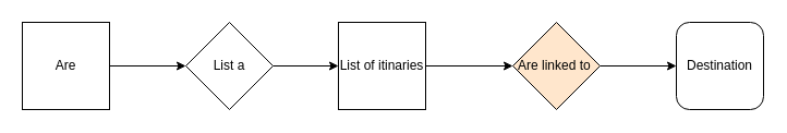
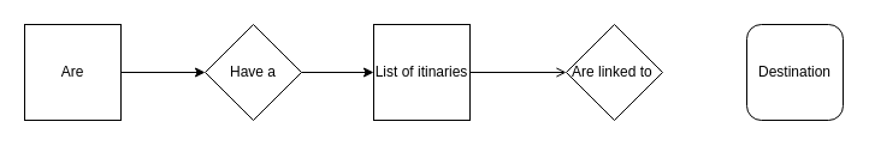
  <mxCell id="0" />
  <mxCell id="1" parent="0" />
  <mxCell id="2" style="edgeStyle=orthogonalEdgeStyle;rounded=0;orthogonalLoop=1;jettySize=auto;html=1;exitX=1;exitY=0.5;exitDx=0;exitDy=0;entryX=0;entryY=0.5;entryDx=0;entryDy=0;" parent="1" source="3" target="7" edge="1"><mxGeometry relative="1" as="geometry" /></mxCell>
- <mxCell id="3" value="List a" style="rhombus;whiteSpace=wrap;html=1;" parent="1" vertex="1"><mxGeometry x="170" y="20" width="80" height="80" as="geometry" /></mxCell>
+ <mxCell id="3" value="Have a" style="rhombus;whiteSpace=wrap;html=1;" parent="1" vertex="1"><mxGeometry x="170" y="20" width="80" height="80" as="geometry" /></mxCell>
  <mxCell id="4" style="edgeStyle=orthogonalEdgeStyle;rounded=0;orthogonalLoop=1;jettySize=auto;html=1;exitX=1;exitY=0.5;exitDx=0;exitDy=0;entryX=0;entryY=0.5;entryDx=0;entryDy=0;" parent="1" source="5" target="3" edge="1"><mxGeometry relative="1" as="geometry" /></mxCell>
  <mxCell id="5" value="Are" style="whiteSpace=wrap;html=1;aspect=fixed;" parent="1" vertex="1"><mxGeometry x="20" y="20" width="80" height="80" as="geometry" /></mxCell>
- <mxCell id="6" style="edgeStyle=orthogonalEdgeStyle;rounded=0;orthogonalLoop=1;jettySize=auto;html=1;exitX=1;exitY=0.5;exitDx=0;exitDy=0;" parent="1" source="7" target="9" edge="1"><mxGeometry relative="1" as="geometry" /></mxCell>
+ <mxCell id="6" style="edgeStyle=orthogonalEdgeStyle;rounded=0;orthogonalLoop=1;jettySize=auto;html=1;exitX=1;exitY=0.5;exitDx=0;exitDy=0;endArrow=open;" parent="1" source="7" target="9" edge="1"><mxGeometry relative="1" as="geometry" /></mxCell>
  <mxCell id="7" value="List of itinaries" style="whiteSpace=wrap;html=1;aspect=fixed;" parent="1" vertex="1"><mxGeometry x="310" y="20" width="80" height="80" as="geometry" /></mxCell>
- <mxCell id="8" style="edgeStyle=orthogonalEdgeStyle;rounded=0;orthogonalLoop=1;jettySize=auto;html=1;exitX=1;exitY=0.5;exitDx=0;exitDy=0;" parent="1" source="9" target="10" edge="1"><mxGeometry relative="1" as="geometry" /></mxCell>
- <mxCell id="9" value="Are linked to&amp;nbsp;" style="rhombus;whiteSpace=wrap;html=1;fillColor=#ffe6cc;" parent="1" vertex="1"><mxGeometry x="470" y="20" width="80" height="80" as="geometry" /></mxCell>
+ <mxCell id="9" value="Are linked to&amp;nbsp;" style="rhombus;whiteSpace=wrap;html=1;" parent="1" vertex="1"><mxGeometry x="470" y="20" width="80" height="80" as="geometry" /></mxCell>
  <mxCell id="10" value="Destination" style="whiteSpace=wrap;html=1;aspect=fixed;rounded=1;" parent="1" vertex="1"><mxGeometry x="620" y="20" width="80" height="80" as="geometry" /></mxCell>
